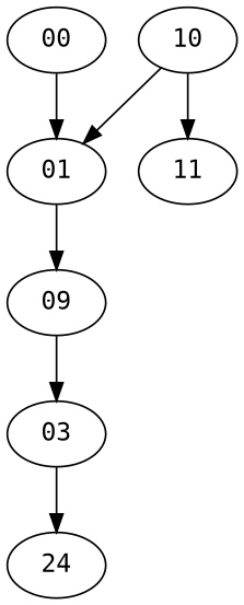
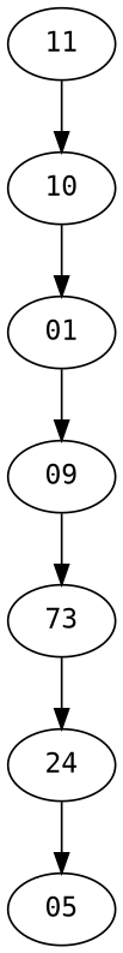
  digraph {
    fontname="DejaVu Sans Mono"
    node [count=1 fontname="DejaVu Sans Mono" tid=0]
    edge [fontname="DejaVu Sans Mono"]
    01
-   00 [count=0]
    n3 [count=2 label=09]
-   03 [count=3]
+   03 [count=3 label=73]
    10 [count=0 tid=1]
    11 [tid=1]
    n7 [count=4 label=24]
+   05 [count=5]
    01 -> n3
-   00 -> 01
    n3 -> 03
    03 -> n7
    10 -> 01
-   10 -> 11
+   11 -> 10
+   n7 -> 05
  }
